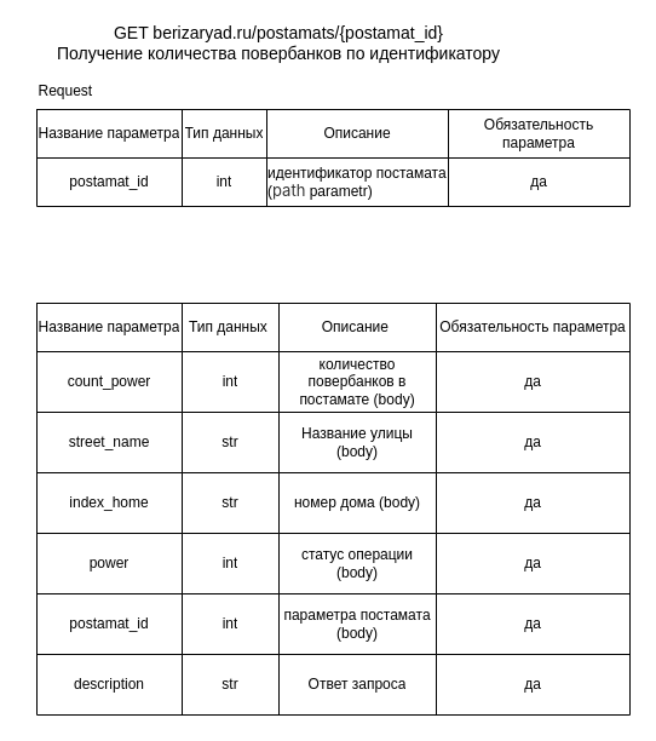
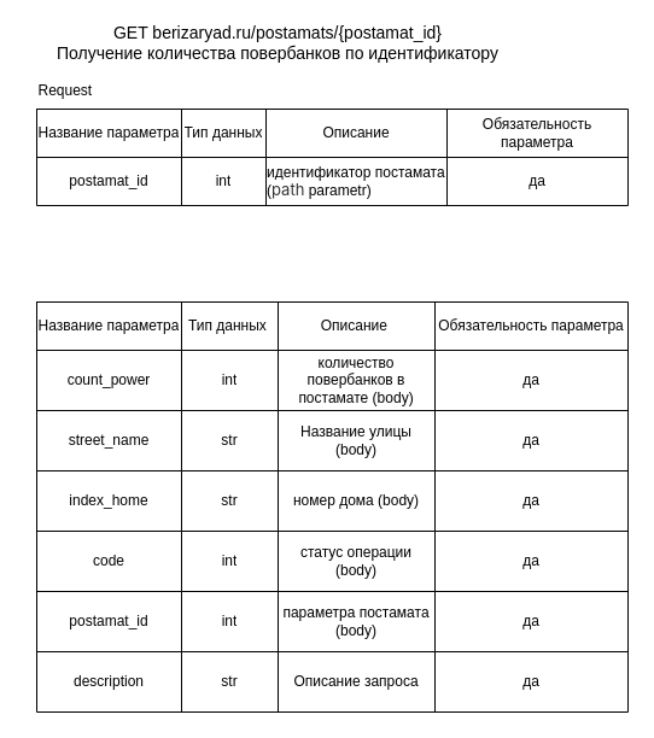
  <mxCell id="0" />
  <mxCell id="1" parent="0" />
  <mxCell id="2" value="&lt;font style=&quot;font-size: 14px;&quot;&gt;GET berizaryad.ru/postamats/{postamat_id}&lt;/font&gt;&lt;div&gt;&lt;font style=&quot;font-size: 14px;&quot;&gt;Получение количества повербанков по идентификатору&lt;/font&gt;&lt;/div&gt;" style="text;html=1;align=center;verticalAlign=middle;whiteSpace=wrap;rounded=0;" parent="1" vertex="1"><mxGeometry x="30" y="20" width="400" height="30" as="geometry" /></mxCell>
  <mxCell id="3" value="" style="shape=table;startSize=0;container=1;collapsible=0;childLayout=tableLayout;" parent="1" vertex="1"><mxGeometry x="30" y="90" width="490" height="80" as="geometry" /></mxCell>
  <mxCell id="4" value="" style="shape=tableRow;horizontal=0;startSize=0;swimlaneHead=0;swimlaneBody=0;strokeColor=inherit;top=0;left=0;bottom=0;right=0;collapsible=0;dropTarget=0;fillColor=none;points=[[0,0.5],[1,0.5]];portConstraint=eastwest;" parent="3" vertex="1"><mxGeometry width="490" height="40" as="geometry" /></mxCell>
  <mxCell id="5" value="Название параметра" style="shape=partialRectangle;html=1;whiteSpace=wrap;connectable=0;strokeColor=inherit;overflow=hidden;fillColor=none;top=0;left=0;bottom=0;right=0;pointerEvents=1;" parent="4" vertex="1"><mxGeometry width="120" height="40" as="geometry"><mxRectangle width="120" height="40" as="alternateBounds" /></mxGeometry></mxCell>
  <mxCell id="6" value="Тип данных" style="shape=partialRectangle;html=1;whiteSpace=wrap;connectable=0;strokeColor=inherit;overflow=hidden;fillColor=none;top=0;left=0;bottom=0;right=0;pointerEvents=1;" parent="4" vertex="1"><mxGeometry x="120" width="70" height="40" as="geometry"><mxRectangle width="70" height="40" as="alternateBounds" /></mxGeometry></mxCell>
  <mxCell id="7" value="Описание" style="shape=partialRectangle;html=1;whiteSpace=wrap;connectable=0;strokeColor=inherit;overflow=hidden;fillColor=none;top=0;left=0;bottom=0;right=0;pointerEvents=1;" parent="4" vertex="1"><mxGeometry x="190" width="150" height="40" as="geometry"><mxRectangle width="150" height="40" as="alternateBounds" /></mxGeometry></mxCell>
  <mxCell id="8" value="Обязательность параметра" style="shape=partialRectangle;html=1;whiteSpace=wrap;connectable=0;strokeColor=inherit;overflow=hidden;fillColor=none;top=0;left=0;bottom=0;right=0;pointerEvents=1;" parent="4" vertex="1"><mxGeometry x="340" width="150" height="40" as="geometry"><mxRectangle width="150" height="40" as="alternateBounds" /></mxGeometry></mxCell>
  <mxCell id="9" value="" style="shape=tableRow;horizontal=0;startSize=0;swimlaneHead=0;swimlaneBody=0;strokeColor=inherit;top=0;left=0;bottom=0;right=0;collapsible=0;dropTarget=0;fillColor=none;points=[[0,0.5],[1,0.5]];portConstraint=eastwest;" parent="3" vertex="1"><mxGeometry y="40" width="490" height="40" as="geometry" /></mxCell>
  <mxCell id="10" value="postamat_id" style="shape=partialRectangle;html=1;whiteSpace=wrap;connectable=0;strokeColor=inherit;overflow=hidden;fillColor=none;top=0;left=0;bottom=0;right=0;pointerEvents=1;" parent="9" vertex="1"><mxGeometry width="120" height="40" as="geometry"><mxRectangle width="120" height="40" as="alternateBounds" /></mxGeometry></mxCell>
  <mxCell id="11" value="int" style="shape=partialRectangle;html=1;whiteSpace=wrap;connectable=0;strokeColor=inherit;overflow=hidden;fillColor=none;top=0;left=0;bottom=0;right=0;pointerEvents=1;" parent="9" vertex="1"><mxGeometry x="120" width="70" height="40" as="geometry"><mxRectangle width="70" height="40" as="alternateBounds" /></mxGeometry></mxCell>
  <mxCell id="12" value="&lt;div style=&quot;text-align: left;&quot;&gt;&lt;span style=&quot;background-color: initial;&quot;&gt;идентификатор постамата (&lt;/span&gt;&lt;font face=&quot;YS Text, -apple-system, BlinkMacSystemFont, Arial, Helvetica, sans-serif&quot; color=&quot;#333333&quot;&gt;&lt;span style=&quot;font-size: 13px; background-color: rgb(255, 255, 255);&quot;&gt;path&lt;/span&gt;&lt;/font&gt;&lt;span style=&quot;background-color: initial;&quot;&gt;&amp;nbsp;parametr)&lt;/span&gt;&lt;/div&gt;" style="shape=partialRectangle;html=1;whiteSpace=wrap;connectable=0;strokeColor=inherit;overflow=hidden;fillColor=none;top=0;left=0;bottom=0;right=0;pointerEvents=1;" parent="9" vertex="1"><mxGeometry x="190" width="150" height="40" as="geometry"><mxRectangle width="150" height="40" as="alternateBounds" /></mxGeometry></mxCell>
  <mxCell id="13" value="да" style="shape=partialRectangle;html=1;whiteSpace=wrap;connectable=0;strokeColor=inherit;overflow=hidden;fillColor=none;top=0;left=0;bottom=0;right=0;pointerEvents=1;" parent="9" vertex="1"><mxGeometry x="340" width="150" height="40" as="geometry"><mxRectangle width="150" height="40" as="alternateBounds" /></mxGeometry></mxCell>
  <mxCell id="14" value="Request&amp;nbsp;" style="text;html=1;align=center;verticalAlign=middle;resizable=0;points=[];autosize=1;strokeColor=none;fillColor=none;" parent="1" vertex="1"><mxGeometry x="20" y="60" width="70" height="30" as="geometry" /></mxCell>
  <mxCell id="15" value="" style="shape=table;startSize=0;container=1;collapsible=0;childLayout=tableLayout;" parent="1" vertex="1"><mxGeometry x="30" y="250" width="490" height="340" as="geometry" /></mxCell>
  <mxCell id="16" value="" style="shape=tableRow;horizontal=0;startSize=0;swimlaneHead=0;swimlaneBody=0;strokeColor=inherit;top=0;left=0;bottom=0;right=0;collapsible=0;dropTarget=0;fillColor=none;points=[[0,0.5],[1,0.5]];portConstraint=eastwest;" parent="15" vertex="1"><mxGeometry width="490" height="40" as="geometry" /></mxCell>
  <mxCell id="17" value="Название параметра" style="shape=partialRectangle;html=1;whiteSpace=wrap;connectable=0;strokeColor=inherit;overflow=hidden;fillColor=none;top=0;left=0;bottom=0;right=0;pointerEvents=1;" parent="16" vertex="1"><mxGeometry width="120" height="40" as="geometry"><mxRectangle width="120" height="40" as="alternateBounds" /></mxGeometry></mxCell>
  <mxCell id="18" value="Тип данных&amp;nbsp;" style="shape=partialRectangle;html=1;whiteSpace=wrap;connectable=0;strokeColor=inherit;overflow=hidden;fillColor=none;top=0;left=0;bottom=0;right=0;pointerEvents=1;" parent="16" vertex="1"><mxGeometry x="120" width="80" height="40" as="geometry"><mxRectangle width="80" height="40" as="alternateBounds" /></mxGeometry></mxCell>
  <mxCell id="19" value="Описание&amp;nbsp;" style="shape=partialRectangle;html=1;whiteSpace=wrap;connectable=0;strokeColor=inherit;overflow=hidden;fillColor=none;top=0;left=0;bottom=0;right=0;pointerEvents=1;" parent="16" vertex="1"><mxGeometry x="200" width="130" height="40" as="geometry"><mxRectangle width="130" height="40" as="alternateBounds" /></mxGeometry></mxCell>
  <mxCell id="20" value="Обязательность параметра" style="shape=partialRectangle;html=1;whiteSpace=wrap;connectable=0;strokeColor=inherit;overflow=hidden;fillColor=none;top=0;left=0;bottom=0;right=0;pointerEvents=1;" parent="16" vertex="1"><mxGeometry x="330" width="160" height="40" as="geometry"><mxRectangle width="160" height="40" as="alternateBounds" /></mxGeometry></mxCell>
  <mxCell id="21" value="" style="shape=tableRow;horizontal=0;startSize=0;swimlaneHead=0;swimlaneBody=0;strokeColor=inherit;top=0;left=0;bottom=0;right=0;collapsible=0;dropTarget=0;fillColor=none;points=[[0,0.5],[1,0.5]];portConstraint=eastwest;" parent="15" vertex="1"><mxGeometry y="40" width="490" height="50" as="geometry" /></mxCell>
  <mxCell id="22" value="count_power" style="shape=partialRectangle;html=1;whiteSpace=wrap;connectable=0;strokeColor=inherit;overflow=hidden;fillColor=none;top=0;left=0;bottom=0;right=0;pointerEvents=1;" parent="21" vertex="1"><mxGeometry width="120" height="50" as="geometry"><mxRectangle width="120" height="50" as="alternateBounds" /></mxGeometry></mxCell>
  <mxCell id="23" value="int" style="shape=partialRectangle;html=1;whiteSpace=wrap;connectable=0;strokeColor=inherit;overflow=hidden;fillColor=none;top=0;left=0;bottom=0;right=0;pointerEvents=1;" parent="21" vertex="1"><mxGeometry x="120" width="80" height="50" as="geometry"><mxRectangle width="80" height="50" as="alternateBounds" /></mxGeometry></mxCell>
  <mxCell id="24" value="количество повербанков в постамате (body)" style="shape=partialRectangle;html=1;whiteSpace=wrap;connectable=0;strokeColor=inherit;overflow=hidden;fillColor=none;top=0;left=0;bottom=0;right=0;pointerEvents=1;" parent="21" vertex="1"><mxGeometry x="200" width="130" height="50" as="geometry"><mxRectangle width="130" height="50" as="alternateBounds" /></mxGeometry></mxCell>
  <mxCell id="25" value="да" style="shape=partialRectangle;html=1;whiteSpace=wrap;connectable=0;strokeColor=inherit;overflow=hidden;fillColor=none;top=0;left=0;bottom=0;right=0;pointerEvents=1;" parent="21" vertex="1"><mxGeometry x="330" width="160" height="50" as="geometry"><mxRectangle width="160" height="50" as="alternateBounds" /></mxGeometry></mxCell>
  <mxCell id="26" value="" style="shape=tableRow;horizontal=0;startSize=0;swimlaneHead=0;swimlaneBody=0;strokeColor=inherit;top=0;left=0;bottom=0;right=0;collapsible=0;dropTarget=0;fillColor=none;points=[[0,0.5],[1,0.5]];portConstraint=eastwest;" parent="15" vertex="1"><mxGeometry y="90" width="490" height="50" as="geometry" /></mxCell>
  <mxCell id="27" value="street_name" style="shape=partialRectangle;html=1;whiteSpace=wrap;connectable=0;strokeColor=inherit;overflow=hidden;fillColor=none;top=0;left=0;bottom=0;right=0;pointerEvents=1;" parent="26" vertex="1"><mxGeometry width="120" height="50" as="geometry"><mxRectangle width="120" height="50" as="alternateBounds" /></mxGeometry></mxCell>
  <mxCell id="28" value="str" style="shape=partialRectangle;html=1;whiteSpace=wrap;connectable=0;strokeColor=inherit;overflow=hidden;fillColor=none;top=0;left=0;bottom=0;right=0;pointerEvents=1;" parent="26" vertex="1"><mxGeometry x="120" width="80" height="50" as="geometry"><mxRectangle width="80" height="50" as="alternateBounds" /></mxGeometry></mxCell>
  <mxCell id="29" value="Название улицы (body)" style="shape=partialRectangle;html=1;whiteSpace=wrap;connectable=0;strokeColor=inherit;overflow=hidden;fillColor=none;top=0;left=0;bottom=0;right=0;pointerEvents=1;" parent="26" vertex="1"><mxGeometry x="200" width="130" height="50" as="geometry"><mxRectangle width="130" height="50" as="alternateBounds" /></mxGeometry></mxCell>
  <mxCell id="30" value="да" style="shape=partialRectangle;html=1;whiteSpace=wrap;connectable=0;strokeColor=inherit;overflow=hidden;fillColor=none;top=0;left=0;bottom=0;right=0;pointerEvents=1;" parent="26" vertex="1"><mxGeometry x="330" width="160" height="50" as="geometry"><mxRectangle width="160" height="50" as="alternateBounds" /></mxGeometry></mxCell>
  <mxCell id="31" value="" style="shape=tableRow;horizontal=0;startSize=0;swimlaneHead=0;swimlaneBody=0;strokeColor=inherit;top=0;left=0;bottom=0;right=0;collapsible=0;dropTarget=0;fillColor=none;points=[[0,0.5],[1,0.5]];portConstraint=eastwest;" parent="15" vertex="1"><mxGeometry y="140" width="490" height="50" as="geometry" /></mxCell>
  <mxCell id="32" value="index_home" style="shape=partialRectangle;html=1;whiteSpace=wrap;connectable=0;strokeColor=inherit;overflow=hidden;fillColor=none;top=0;left=0;bottom=0;right=0;pointerEvents=1;" parent="31" vertex="1"><mxGeometry width="120" height="50" as="geometry"><mxRectangle width="120" height="50" as="alternateBounds" /></mxGeometry></mxCell>
  <mxCell id="33" value="str" style="shape=partialRectangle;html=1;whiteSpace=wrap;connectable=0;strokeColor=inherit;overflow=hidden;fillColor=none;top=0;left=0;bottom=0;right=0;pointerEvents=1;" parent="31" vertex="1"><mxGeometry x="120" width="80" height="50" as="geometry"><mxRectangle width="80" height="50" as="alternateBounds" /></mxGeometry></mxCell>
  <mxCell id="34" value="номер дома (body)" style="shape=partialRectangle;html=1;whiteSpace=wrap;connectable=0;strokeColor=inherit;overflow=hidden;fillColor=none;top=0;left=0;bottom=0;right=0;pointerEvents=1;" parent="31" vertex="1"><mxGeometry x="200" width="130" height="50" as="geometry"><mxRectangle width="130" height="50" as="alternateBounds" /></mxGeometry></mxCell>
  <mxCell id="35" value="да" style="shape=partialRectangle;html=1;whiteSpace=wrap;connectable=0;strokeColor=inherit;overflow=hidden;fillColor=none;top=0;left=0;bottom=0;right=0;pointerEvents=1;" parent="31" vertex="1"><mxGeometry x="330" width="160" height="50" as="geometry"><mxRectangle width="160" height="50" as="alternateBounds" /></mxGeometry></mxCell>
  <mxCell id="36" style="shape=tableRow;horizontal=0;startSize=0;swimlaneHead=0;swimlaneBody=0;strokeColor=inherit;top=0;left=0;bottom=0;right=0;collapsible=0;dropTarget=0;fillColor=none;points=[[0,0.5],[1,0.5]];portConstraint=eastwest;" parent="15" vertex="1"><mxGeometry y="190" width="490" height="50" as="geometry" /></mxCell>
- <mxCell id="37" value="power" style="shape=partialRectangle;html=1;whiteSpace=wrap;connectable=0;strokeColor=inherit;overflow=hidden;fillColor=none;top=0;left=0;bottom=0;right=0;pointerEvents=1;" parent="36" vertex="1"><mxGeometry width="120" height="50" as="geometry"><mxRectangle width="120" height="50" as="alternateBounds" /></mxGeometry></mxCell>
+ <mxCell id="37" value="code" style="shape=partialRectangle;html=1;whiteSpace=wrap;connectable=0;strokeColor=inherit;overflow=hidden;fillColor=none;top=0;left=0;bottom=0;right=0;pointerEvents=1;" parent="36" vertex="1"><mxGeometry width="120" height="50" as="geometry"><mxRectangle width="120" height="50" as="alternateBounds" /></mxGeometry></mxCell>
  <mxCell id="38" value="int" style="shape=partialRectangle;html=1;whiteSpace=wrap;connectable=0;strokeColor=inherit;overflow=hidden;fillColor=none;top=0;left=0;bottom=0;right=0;pointerEvents=1;" parent="36" vertex="1"><mxGeometry x="120" width="80" height="50" as="geometry"><mxRectangle width="80" height="50" as="alternateBounds" /></mxGeometry></mxCell>
  <mxCell id="39" value="статус операции (body)" style="shape=partialRectangle;html=1;whiteSpace=wrap;connectable=0;strokeColor=inherit;overflow=hidden;fillColor=none;top=0;left=0;bottom=0;right=0;pointerEvents=1;" parent="36" vertex="1"><mxGeometry x="200" width="130" height="50" as="geometry"><mxRectangle width="130" height="50" as="alternateBounds" /></mxGeometry></mxCell>
  <mxCell id="40" value="да" style="shape=partialRectangle;html=1;whiteSpace=wrap;connectable=0;strokeColor=inherit;overflow=hidden;fillColor=none;top=0;left=0;bottom=0;right=0;pointerEvents=1;" parent="36" vertex="1"><mxGeometry x="330" width="160" height="50" as="geometry"><mxRectangle width="160" height="50" as="alternateBounds" /></mxGeometry></mxCell>
  <mxCell id="41" style="shape=tableRow;horizontal=0;startSize=0;swimlaneHead=0;swimlaneBody=0;strokeColor=inherit;top=0;left=0;bottom=0;right=0;collapsible=0;dropTarget=0;fillColor=none;points=[[0,0.5],[1,0.5]];portConstraint=eastwest;" parent="15" vertex="1"><mxGeometry y="240" width="490" height="50" as="geometry" /></mxCell>
  <mxCell id="42" value="postamat_id" style="shape=partialRectangle;html=1;whiteSpace=wrap;connectable=0;strokeColor=inherit;overflow=hidden;fillColor=none;top=0;left=0;bottom=0;right=0;pointerEvents=1;" parent="41" vertex="1"><mxGeometry width="120" height="50" as="geometry"><mxRectangle width="120" height="50" as="alternateBounds" /></mxGeometry></mxCell>
  <mxCell id="43" value="int" style="shape=partialRectangle;html=1;whiteSpace=wrap;connectable=0;strokeColor=inherit;overflow=hidden;fillColor=none;top=0;left=0;bottom=0;right=0;pointerEvents=1;" parent="41" vertex="1"><mxGeometry x="120" width="80" height="50" as="geometry"><mxRectangle width="80" height="50" as="alternateBounds" /></mxGeometry></mxCell>
  <mxCell id="44" value="параметра постамата (body)" style="shape=partialRectangle;html=1;whiteSpace=wrap;connectable=0;strokeColor=inherit;overflow=hidden;fillColor=none;top=0;left=0;bottom=0;right=0;pointerEvents=1;" parent="41" vertex="1"><mxGeometry x="200" width="130" height="50" as="geometry"><mxRectangle width="130" height="50" as="alternateBounds" /></mxGeometry></mxCell>
  <mxCell id="45" value="да" style="shape=partialRectangle;html=1;whiteSpace=wrap;connectable=0;strokeColor=inherit;overflow=hidden;fillColor=none;top=0;left=0;bottom=0;right=0;pointerEvents=1;" parent="41" vertex="1"><mxGeometry x="330" width="160" height="50" as="geometry"><mxRectangle width="160" height="50" as="alternateBounds" /></mxGeometry></mxCell>
  <mxCell id="46" style="shape=tableRow;horizontal=0;startSize=0;swimlaneHead=0;swimlaneBody=0;strokeColor=inherit;top=0;left=0;bottom=0;right=0;collapsible=0;dropTarget=0;fillColor=none;points=[[0,0.5],[1,0.5]];portConstraint=eastwest;" vertex="1" parent="15"><mxGeometry y="290" width="490" height="50" as="geometry" /></mxCell>
  <mxCell id="47" value="description" style="shape=partialRectangle;html=1;whiteSpace=wrap;connectable=0;strokeColor=inherit;overflow=hidden;fillColor=none;top=0;left=0;bottom=0;right=0;pointerEvents=1;" vertex="1" parent="46"><mxGeometry width="120" height="50" as="geometry"><mxRectangle width="120" height="50" as="alternateBounds" /></mxGeometry></mxCell>
  <mxCell id="48" value="str" style="shape=partialRectangle;html=1;whiteSpace=wrap;connectable=0;strokeColor=inherit;overflow=hidden;fillColor=none;top=0;left=0;bottom=0;right=0;pointerEvents=1;" vertex="1" parent="46"><mxGeometry x="120" width="80" height="50" as="geometry"><mxRectangle width="80" height="50" as="alternateBounds" /></mxGeometry></mxCell>
- <mxCell id="49" value="Ответ запроса" style="shape=partialRectangle;html=1;whiteSpace=wrap;connectable=0;strokeColor=inherit;overflow=hidden;fillColor=none;top=0;left=0;bottom=0;right=0;pointerEvents=1;" vertex="1" parent="46"><mxGeometry x="200" width="130" height="50" as="geometry"><mxRectangle width="130" height="50" as="alternateBounds" /></mxGeometry></mxCell>
+ <mxCell id="49" value="Описание запроса" style="shape=partialRectangle;html=1;whiteSpace=wrap;connectable=0;strokeColor=inherit;overflow=hidden;fillColor=none;top=0;left=0;bottom=0;right=0;pointerEvents=1;" vertex="1" parent="46"><mxGeometry x="200" width="130" height="50" as="geometry"><mxRectangle width="130" height="50" as="alternateBounds" /></mxGeometry></mxCell>
  <mxCell id="50" value="да" style="shape=partialRectangle;html=1;whiteSpace=wrap;connectable=0;strokeColor=inherit;overflow=hidden;fillColor=none;top=0;left=0;bottom=0;right=0;pointerEvents=1;" vertex="1" parent="46"><mxGeometry x="330" width="160" height="50" as="geometry"><mxRectangle width="160" height="50" as="alternateBounds" /></mxGeometry></mxCell>
